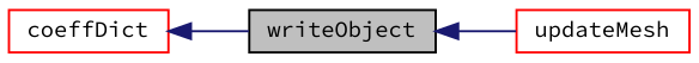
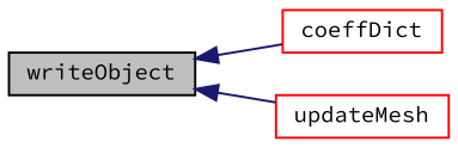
  digraph {
    fontname="Source Code Pro"
    rankdir=LR
    node [color=red fontname="Source Code Pro" fontsize=10 shape=record]
    edge [color=midnightblue dir=back fontname="Source Code Pro" fontsize=10 labelfontname=Helvetica labelfontsize=10 style=solid]
    n1 [color=black fillcolor=grey75 fontcolor=black height=0.2 label=writeObject style=filled width=0.4]
    n2 [height=0.2 label=coeffDict width=0.4]
    n3 [height=0.2 label=updateMesh width=0.4]
-   n2 -> n1
+   n1 -> n2
    n1 -> n3
  }
